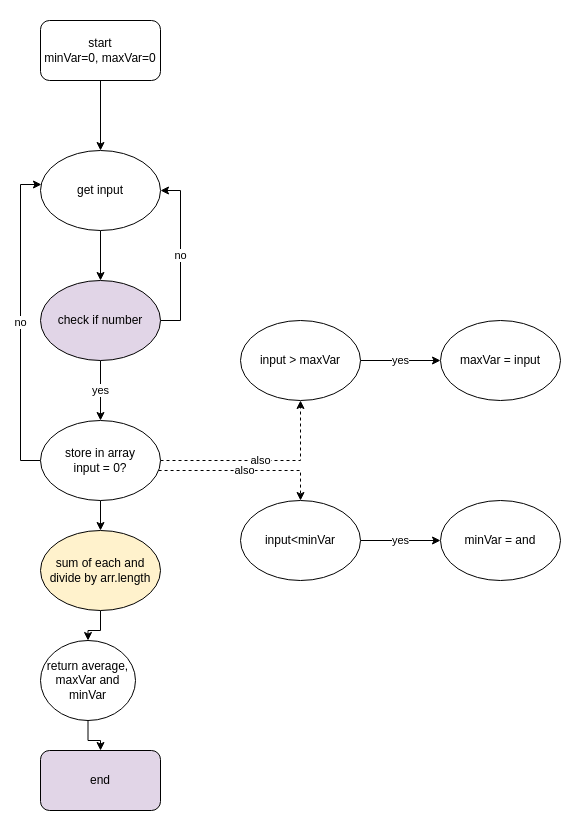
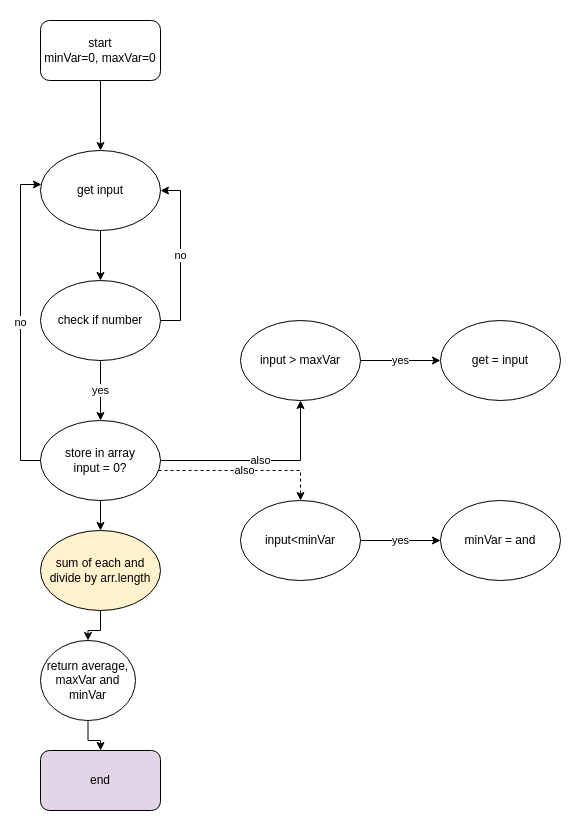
  <mxCell id="0" />
  <mxCell id="1" parent="0" />
  <mxCell id="2" value="" style="edgeStyle=orthogonalEdgeStyle;rounded=0;orthogonalLoop=1;jettySize=auto;html=1;" edge="1" parent="1" source="3" target="6"><mxGeometry relative="1" as="geometry" /></mxCell>
  <mxCell id="3" value="start&lt;br&gt;minVar=0, maxVar=0" style="rounded=1;whiteSpace=wrap;html=1;" vertex="1" parent="1"><mxGeometry x="40" y="20" width="120" height="60" as="geometry" /></mxCell>
  <mxCell id="4" value="end" style="rounded=1;whiteSpace=wrap;html=1;fillColor=#e1d5e7;" vertex="1" parent="1"><mxGeometry x="40" y="750" width="120" height="60" as="geometry" /></mxCell>
  <mxCell id="5" value="" style="edgeStyle=orthogonalEdgeStyle;rounded=0;orthogonalLoop=1;jettySize=auto;html=1;" edge="1" parent="1" source="6" target="9"><mxGeometry relative="1" as="geometry" /></mxCell>
  <mxCell id="6" value="get input" style="ellipse;whiteSpace=wrap;html=1;rounded=1;" vertex="1" parent="1"><mxGeometry x="40" y="150" width="120" height="80" as="geometry" /></mxCell>
  <mxCell id="7" value="no" style="edgeStyle=orthogonalEdgeStyle;rounded=0;orthogonalLoop=1;jettySize=auto;html=1;entryX=1;entryY=0.5;entryDx=0;entryDy=0;" edge="1" parent="1" source="9" target="6"><mxGeometry relative="1" as="geometry"><Array as="points"><mxPoint x="180" y="320" /><mxPoint x="180" y="190" /></Array></mxGeometry></mxCell>
  <mxCell id="8" value="yes" style="edgeStyle=orthogonalEdgeStyle;rounded=0;orthogonalLoop=1;jettySize=auto;html=1;" edge="1" parent="1" source="9" target="14"><mxGeometry relative="1" as="geometry" /></mxCell>
- <mxCell id="9" value="check if number" style="ellipse;whiteSpace=wrap;html=1;rounded=1;fillColor=#e1d5e7;" vertex="1" parent="1"><mxGeometry x="40" y="280" width="120" height="80" as="geometry" /></mxCell>
+ <mxCell id="9" value="check if number" style="ellipse;whiteSpace=wrap;html=1;rounded=1;" vertex="1" parent="1"><mxGeometry x="40" y="280" width="120" height="80" as="geometry" /></mxCell>
  <mxCell id="10" value="no" style="edgeStyle=orthogonalEdgeStyle;rounded=0;orthogonalLoop=1;jettySize=auto;html=1;entryX=0.008;entryY=0.425;entryDx=0;entryDy=0;entryPerimeter=0;" edge="1" parent="1" source="14" target="6"><mxGeometry relative="1" as="geometry"><Array as="points"><mxPoint x="20" y="460" /><mxPoint x="20" y="184" /></Array></mxGeometry></mxCell>
  <mxCell id="11" value="" style="edgeStyle=orthogonalEdgeStyle;rounded=0;orthogonalLoop=1;jettySize=auto;html=1;" edge="1" parent="1" source="14" target="16"><mxGeometry relative="1" as="geometry" /></mxCell>
- <mxCell id="12" value="also" style="edgeStyle=orthogonalEdgeStyle;rounded=0;orthogonalLoop=1;jettySize=auto;html=1;dashed=1;" edge="1" parent="1" source="14" target="18"><mxGeometry relative="1" as="geometry" /></mxCell>
+ <mxCell id="12" value="also" style="edgeStyle=orthogonalEdgeStyle;rounded=0;orthogonalLoop=1;jettySize=auto;html=1;" edge="1" parent="1" source="14" target="18"><mxGeometry relative="1" as="geometry" /></mxCell>
  <mxCell id="13" value="also" style="edgeStyle=orthogonalEdgeStyle;rounded=0;orthogonalLoop=1;jettySize=auto;html=1;dashed=1;" edge="1" parent="1" source="14" target="20"><mxGeometry relative="1" as="geometry"><mxPoint x="300" y="540" as="targetPoint" /><Array as="points"><mxPoint x="300" y="470" /></Array></mxGeometry></mxCell>
  <mxCell id="14" value="store in array&lt;br&gt;input = 0?" style="ellipse;whiteSpace=wrap;html=1;rounded=1;" vertex="1" parent="1"><mxGeometry x="40" y="420" width="120" height="80" as="geometry" /></mxCell>
  <mxCell id="15" value="" style="edgeStyle=orthogonalEdgeStyle;rounded=0;orthogonalLoop=1;jettySize=auto;html=1;" edge="1" parent="1" source="16" target="24"><mxGeometry relative="1" as="geometry" /></mxCell>
  <mxCell id="16" value="sum of each and divide by arr.length" style="ellipse;whiteSpace=wrap;html=1;rounded=1;fillColor=#fff2cc;" vertex="1" parent="1"><mxGeometry x="40" y="530" width="120" height="80" as="geometry" /></mxCell>
  <mxCell id="17" value="yes" style="edgeStyle=orthogonalEdgeStyle;rounded=0;orthogonalLoop=1;jettySize=auto;html=1;" edge="1" parent="1" source="18" target="22"><mxGeometry relative="1" as="geometry" /></mxCell>
  <mxCell id="18" value="input &amp;gt; maxVar" style="ellipse;whiteSpace=wrap;html=1;rounded=1;" vertex="1" parent="1"><mxGeometry x="240" y="320" width="120" height="80" as="geometry" /></mxCell>
  <mxCell id="19" value="yes" style="edgeStyle=orthogonalEdgeStyle;rounded=0;orthogonalLoop=1;jettySize=auto;html=1;" edge="1" parent="1" source="20" target="21"><mxGeometry relative="1" as="geometry" /></mxCell>
  <mxCell id="20" value="input&amp;lt;minVar" style="ellipse;whiteSpace=wrap;html=1;" vertex="1" parent="1"><mxGeometry x="240" y="500" width="120" height="80" as="geometry" /></mxCell>
  <mxCell id="21" value="minVar = and" style="ellipse;whiteSpace=wrap;html=1;" vertex="1" parent="1"><mxGeometry x="440" y="500" width="120" height="80" as="geometry" /></mxCell>
- <mxCell id="22" value="maxVar = input" style="ellipse;whiteSpace=wrap;html=1;rounded=1;" vertex="1" parent="1"><mxGeometry x="440" y="320" width="120" height="80" as="geometry" /></mxCell>
+ <mxCell id="22" value="get = input" style="ellipse;whiteSpace=wrap;html=1;rounded=1;" vertex="1" parent="1"><mxGeometry x="440" y="320" width="120" height="80" as="geometry" /></mxCell>
  <mxCell id="23" value="" style="edgeStyle=orthogonalEdgeStyle;rounded=0;orthogonalLoop=1;jettySize=auto;html=1;" edge="1" parent="1" source="24" target="4"><mxGeometry relative="1" as="geometry" /></mxCell>
  <mxCell id="24" value="return average, maxVar and minVar" style="ellipse;whiteSpace=wrap;html=1;rounded=1;" vertex="1" parent="1"><mxGeometry x="40" y="640" width="95" height="80" as="geometry" /></mxCell>
